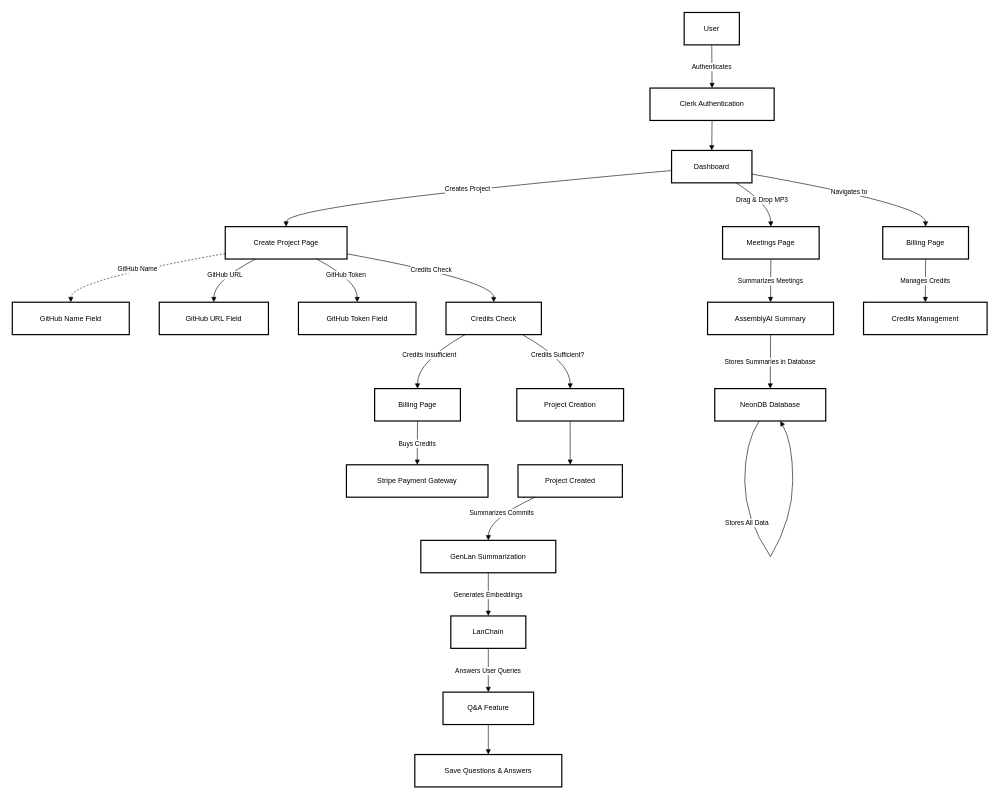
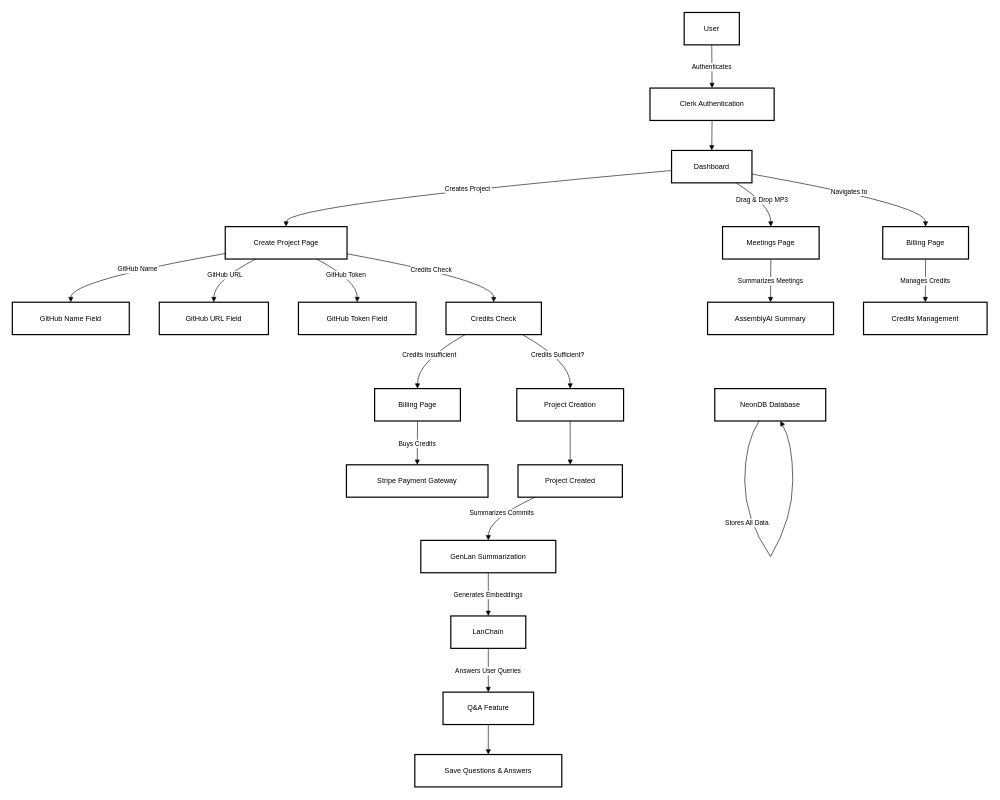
  <mxCell id="0" />
  <mxCell id="1" parent="0" />
  <mxCell id="2" value="User" style="whiteSpace=wrap;strokeWidth=2;" vertex="1" parent="1"><mxGeometry x="1140" y="20" width="92" height="54" as="geometry" /></mxCell>
  <mxCell id="3" value="Clerk Authentication" style="whiteSpace=wrap;strokeWidth=2;" vertex="1" parent="1"><mxGeometry x="1083" y="146" width="207" height="54" as="geometry" /></mxCell>
  <mxCell id="4" value="Dashboard" style="whiteSpace=wrap;strokeWidth=2;" vertex="1" parent="1"><mxGeometry x="1119" y="250" width="134" height="54" as="geometry" /></mxCell>
  <mxCell id="5" value="Create Project Page" style="whiteSpace=wrap;strokeWidth=2;" vertex="1" parent="1"><mxGeometry x="375" y="377" width="203" height="54" as="geometry" /></mxCell>
  <mxCell id="6" value="GitHub Name Field" style="whiteSpace=wrap;strokeWidth=2;" vertex="1" parent="1"><mxGeometry x="20" y="503" width="195" height="54" as="geometry" /></mxCell>
  <mxCell id="7" value="GitHub URL Field" style="whiteSpace=wrap;strokeWidth=2;" vertex="1" parent="1"><mxGeometry x="265" y="503" width="182" height="54" as="geometry" /></mxCell>
  <mxCell id="8" value="GitHub Token Field" style="whiteSpace=wrap;strokeWidth=2;" vertex="1" parent="1"><mxGeometry x="497" y="503" width="196" height="54" as="geometry" /></mxCell>
  <mxCell id="9" value="Credits Check" style="whiteSpace=wrap;strokeWidth=2;" vertex="1" parent="1"><mxGeometry x="743" y="503" width="159" height="54" as="geometry" /></mxCell>
  <mxCell id="10" value="Project Creation" style="whiteSpace=wrap;strokeWidth=2;" vertex="1" parent="1"><mxGeometry x="861" y="647" width="178" height="54" as="geometry" /></mxCell>
  <mxCell id="11" value="Billing Page" style="whiteSpace=wrap;strokeWidth=2;" vertex="1" parent="1"><mxGeometry x="624" y="647" width="143" height="54" as="geometry" /></mxCell>
  <mxCell id="12" value="Stripe Payment Gateway" style="whiteSpace=wrap;strokeWidth=2;" vertex="1" parent="1"><mxGeometry x="577" y="774" width="236" height="54" as="geometry" /></mxCell>
  <mxCell id="13" value="Project Created" style="whiteSpace=wrap;strokeWidth=2;" vertex="1" parent="1"><mxGeometry x="863" y="774" width="174" height="54" as="geometry" /></mxCell>
  <mxCell id="14" value="GenLan Summarization" style="whiteSpace=wrap;strokeWidth=2;" vertex="1" parent="1"><mxGeometry x="701" y="900" width="225" height="54" as="geometry" /></mxCell>
  <mxCell id="15" value="LanChain" style="whiteSpace=wrap;strokeWidth=2;" vertex="1" parent="1"><mxGeometry x="751" y="1026" width="125" height="54" as="geometry" /></mxCell>
  <mxCell id="16" value="Q&amp;A Feature" style="whiteSpace=wrap;strokeWidth=2;" vertex="1" parent="1"><mxGeometry x="738" y="1153" width="151" height="54" as="geometry" /></mxCell>
  <mxCell id="17" value="Save Questions &amp; Answers" style="whiteSpace=wrap;strokeWidth=2;" vertex="1" parent="1"><mxGeometry x="691" y="1257" width="245" height="54" as="geometry" /></mxCell>
  <mxCell id="18" value="Meetings Page" style="whiteSpace=wrap;strokeWidth=2;" vertex="1" parent="1"><mxGeometry x="1204" y="377" width="161" height="54" as="geometry" /></mxCell>
  <mxCell id="19" value="AssemblyAI Summary" style="whiteSpace=wrap;strokeWidth=2;" vertex="1" parent="1"><mxGeometry x="1179" y="503" width="210" height="54" as="geometry" /></mxCell>
  <mxCell id="20" value="NeonDB Database" style="whiteSpace=wrap;strokeWidth=2;" vertex="1" parent="1"><mxGeometry x="1191" y="647" width="185" height="54" as="geometry" /></mxCell>
  <mxCell id="21" value="Billing Page" style="whiteSpace=wrap;strokeWidth=2;" vertex="1" parent="1"><mxGeometry x="1471" y="377" width="143" height="54" as="geometry" /></mxCell>
  <mxCell id="22" value="Credits Management" style="whiteSpace=wrap;strokeWidth=2;" vertex="1" parent="1"><mxGeometry x="1439" y="503" width="206" height="54" as="geometry" /></mxCell>
  <mxCell id="23" value="" style="whiteSpace=wrap;strokeWidth=2;" vertex="1" parent="1"><mxGeometry x="1241" y="801" as="geometry" /></mxCell>
  <mxCell id="24" value="" style="whiteSpace=wrap;strokeWidth=2;" vertex="1" parent="1"><mxGeometry x="1284" y="927" as="geometry" /></mxCell>
  <mxCell id="25" value="Authenticates" style="curved=1;startArrow=none;endArrow=block;exitX=0.5;exitY=1;entryX=0.5;entryY=0.01;" edge="1" parent="1" source="2" target="3"><mxGeometry relative="1" as="geometry"><Array as="points" /></mxGeometry></mxCell>
  <mxCell id="26" value="" style="curved=1;startArrow=none;endArrow=block;exitX=0.5;exitY=1.01;entryX=0.5;entryY=0.01;" edge="1" parent="1" source="3" target="4"><mxGeometry relative="1" as="geometry"><Array as="points" /></mxGeometry></mxCell>
  <mxCell id="27" value="Creates Project" style="curved=1;startArrow=none;endArrow=block;exitX=0;exitY=0.62;entryX=0.5;entryY=0;" edge="1" parent="1" source="4" target="5"><mxGeometry relative="1" as="geometry"><Array as="points"><mxPoint x="476" y="341" /></Array></mxGeometry></mxCell>
- <mxCell id="28" value="GitHub Name" style="curved=1;startArrow=none;endArrow=block;exitX=0;exitY=0.83;entryX=0.5;entryY=0;dashed=1;" edge="1" parent="1" source="5" target="6"><mxGeometry relative="1" as="geometry"><Array as="points"><mxPoint x="118" y="467" /></Array></mxGeometry></mxCell>
+ <mxCell id="28" value="GitHub Name" style="curved=1;startArrow=none;endArrow=block;exitX=0;exitY=0.83;entryX=0.5;entryY=0;" edge="1" parent="1" source="5" target="6"><mxGeometry relative="1" as="geometry"><Array as="points"><mxPoint x="118" y="467" /></Array></mxGeometry></mxCell>
  <mxCell id="29" value="GitHub URL" style="curved=1;startArrow=none;endArrow=block;exitX=0.25;exitY=1;entryX=0.5;entryY=0;" edge="1" parent="1" source="5" target="7"><mxGeometry relative="1" as="geometry"><Array as="points"><mxPoint x="356" y="467" /></Array></mxGeometry></mxCell>
  <mxCell id="30" value="GitHub Token" style="curved=1;startArrow=none;endArrow=block;exitX=0.75;exitY=1;entryX=0.5;entryY=0;" edge="1" parent="1" source="5" target="8"><mxGeometry relative="1" as="geometry"><Array as="points"><mxPoint x="595" y="467" /></Array></mxGeometry></mxCell>
  <mxCell id="31" value="Credits Check" style="curved=1;startArrow=none;endArrow=block;exitX=1;exitY=0.84;entryX=0.5;entryY=0;" edge="1" parent="1" source="5" target="9"><mxGeometry relative="1" as="geometry"><Array as="points"><mxPoint x="823" y="467" /></Array></mxGeometry></mxCell>
  <mxCell id="32" value="Credits Sufficient?" style="curved=1;startArrow=none;endArrow=block;exitX=0.8;exitY=1;entryX=0.5;entryY=0;" edge="1" parent="1" source="9" target="10"><mxGeometry relative="1" as="geometry"><Array as="points"><mxPoint x="950" y="602" /></Array></mxGeometry></mxCell>
  <mxCell id="33" value="Credits Insufficient" style="curved=1;startArrow=none;endArrow=block;exitX=0.2;exitY=1;entryX=0.5;entryY=0;" edge="1" parent="1" source="9" target="11"><mxGeometry relative="1" as="geometry"><Array as="points"><mxPoint x="695" y="602" /></Array></mxGeometry></mxCell>
  <mxCell id="34" value="Buys Credits" style="curved=1;startArrow=none;endArrow=block;exitX=0.5;exitY=1;entryX=0.5;entryY=-0.01;" edge="1" parent="1" source="11" target="12"><mxGeometry relative="1" as="geometry"><Array as="points" /></mxGeometry></mxCell>
  <mxCell id="35" value="" style="curved=1;startArrow=none;endArrow=block;exitX=0.5;exitY=1;entryX=0.5;entryY=-0.01;" edge="1" parent="1" source="10" target="13"><mxGeometry relative="1" as="geometry"><Array as="points" /></mxGeometry></mxCell>
  <mxCell id="36" value="Summarizes Commits" style="curved=1;startArrow=none;endArrow=block;exitX=0.17;exitY=0.99;entryX=0.5;entryY=0;" edge="1" parent="1" source="13" target="14"><mxGeometry relative="1" as="geometry"><Array as="points"><mxPoint x="814" y="864" /></Array></mxGeometry></mxCell>
  <mxCell id="37" value="Generates Embeddings" style="curved=1;startArrow=none;endArrow=block;exitX=0.5;exitY=1;entryX=0.5;entryY=0.01;" edge="1" parent="1" source="14" target="15"><mxGeometry relative="1" as="geometry"><Array as="points" /></mxGeometry></mxCell>
  <mxCell id="38" value="Answers User Queries" style="curved=1;startArrow=none;endArrow=block;exitX=0.5;exitY=1.01;entryX=0.5;entryY=0;" edge="1" parent="1" source="15" target="16"><mxGeometry relative="1" as="geometry"><Array as="points" /></mxGeometry></mxCell>
  <mxCell id="39" value="" style="curved=1;startArrow=none;endArrow=block;exitX=0.5;exitY=1;entryX=0.5;entryY=0;" edge="1" parent="1" source="16" target="17"><mxGeometry relative="1" as="geometry"><Array as="points" /></mxGeometry></mxCell>
  <mxCell id="40" value="Drag &amp; Drop MP3" style="curved=1;startArrow=none;endArrow=block;exitX=0.81;exitY=1.01;entryX=0.5;entryY=0;" edge="1" parent="1" source="4" target="18"><mxGeometry relative="1" as="geometry"><Array as="points"><mxPoint x="1284" y="341" /></Array></mxGeometry></mxCell>
  <mxCell id="41" value="Summarizes Meetings" style="curved=1;startArrow=none;endArrow=block;exitX=0.5;exitY=1;entryX=0.5;entryY=0;" edge="1" parent="1" source="18" target="19"><mxGeometry relative="1" as="geometry"><Array as="points" /></mxGeometry></mxCell>
- <mxCell id="42" value="Stores Summaries in Database" style="curved=1;startArrow=none;endArrow=block;exitX=0.5;exitY=1;entryX=0.5;entryY=0;" edge="1" parent="1" source="19" target="20"><mxGeometry relative="1" as="geometry"><Array as="points" /></mxGeometry></mxCell>
  <mxCell id="43" value="Navigates to" style="curved=1;startArrow=none;endArrow=block;exitX=1;exitY=0.73;entryX=0.5;entryY=0;" edge="1" parent="1" source="4" target="21"><mxGeometry relative="1" as="geometry"><Array as="points"><mxPoint x="1542" y="341" /></Array></mxGeometry></mxCell>
  <mxCell id="44" value="Manages Credits" style="curved=1;startArrow=none;endArrow=block;exitX=0.5;exitY=1;entryX=0.5;entryY=0;" edge="1" parent="1" source="21" target="22"><mxGeometry relative="1" as="geometry"><Array as="points" /></mxGeometry></mxCell>
  <mxCell id="45" value="" style="curved=1;startArrow=none;endArrow=none;exitX=0.4;exitY=1;entryX=Infinity;entryY=-Infinity;" edge="1" parent="1" source="20" target="23"><mxGeometry relative="1" as="geometry"><Array as="points"><mxPoint x="1241" y="737" /></Array></mxGeometry></mxCell>
  <mxCell id="46" value="Stores All Data" style="curved=1;startArrow=none;endArrow=none;exitX=Infinity;exitY=-Infinity;entryX=Infinity;entryY=-Infinity;" edge="1" parent="1" source="23" target="24"><mxGeometry relative="1" as="geometry"><Array as="points"><mxPoint x="1241" y="864" /></Array></mxGeometry></mxCell>
  <mxCell id="47" value="" style="curved=1;startArrow=none;endArrow=block;exitX=Infinity;exitY=-Infinity;entryX=0.59;entryY=1;" edge="1" parent="1" source="24" target="20"><mxGeometry relative="1" as="geometry"><Array as="points"><mxPoint x="1321" y="864" /><mxPoint x="1321" y="737" /></Array></mxGeometry></mxCell>
